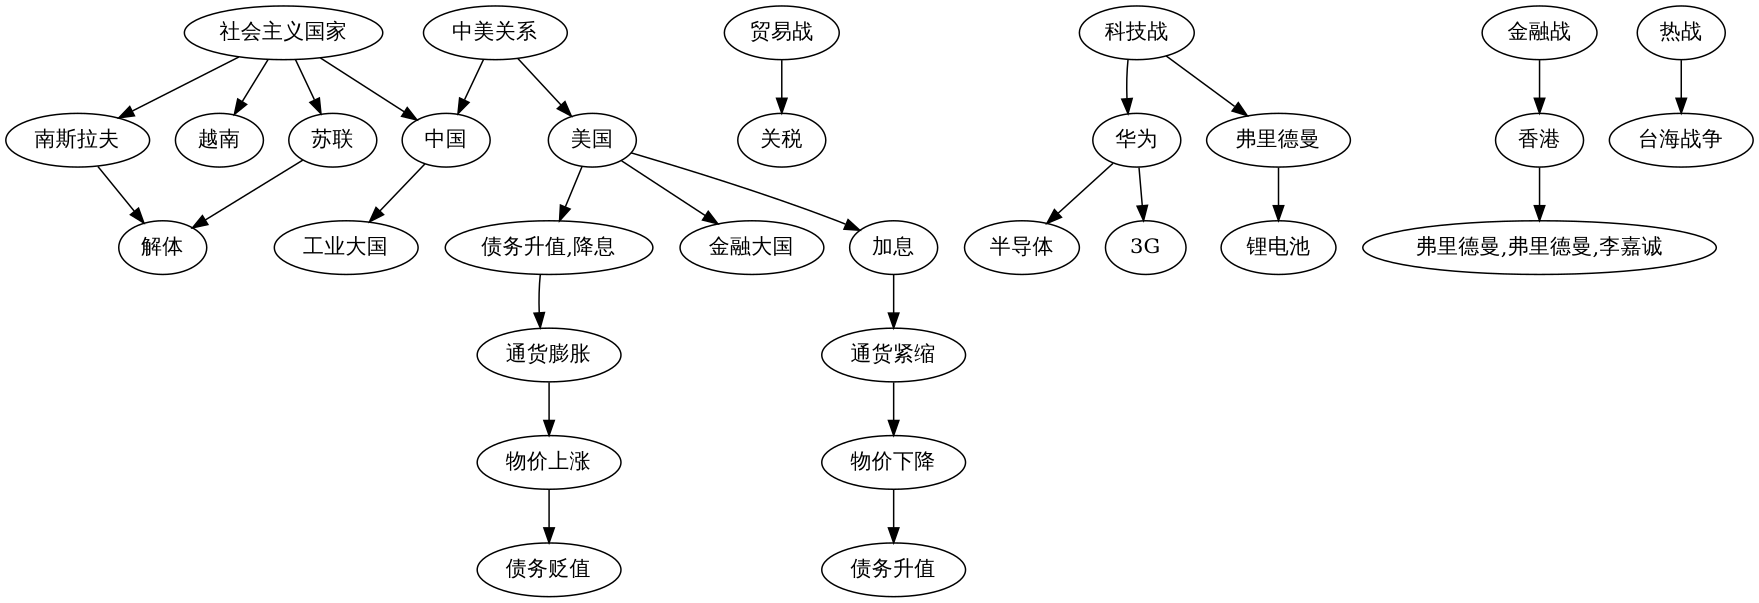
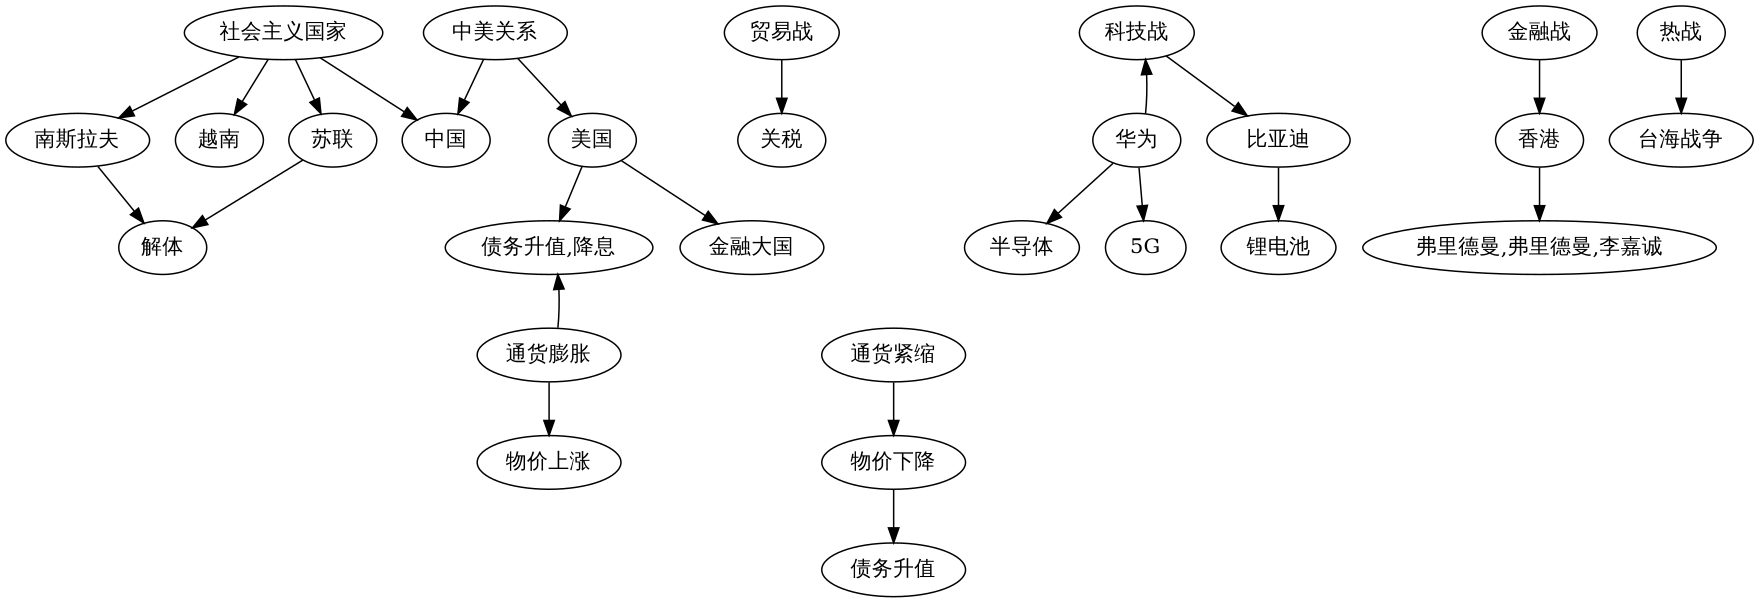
  digraph {
    "社会主义国家"
    "中国"
    "苏联"
    "南斯拉夫"
    "越南"
-   "工业大国"
    "解体"
    "中美关系"
    "美国"
    "金融大国"
-   "加息"
    n12 [label="债务升值,降息"]
    "通货紧缩"
    "通货膨胀"
    "贸易战"
    "关税"
    "科技战"
    "华为"
-   "比亚迪" [label="弗里德曼"]
+   "比亚迪"
    "半导体"
-   "5G" [label="3G"]
+   "5G"
    "锂电池"
    "金融战"
    "香港"
    n25 [label="弗里德曼,弗里德曼,李嘉诚"]
    "热战"
    "台海战争"
    "物价下降"
    "债务升值"
    "物价上涨"
-   "债务贬值"
    "社会主义国家" -> "中国"
    "社会主义国家" -> "苏联"
    "社会主义国家" -> "南斯拉夫"
    "社会主义国家" -> "越南"
-   "中国" -> "工业大国"
    "苏联" -> "解体"
    "南斯拉夫" -> "解体"
    "中美关系" -> "中国"
    "中美关系" -> "美国"
    "美国" -> "金融大国"
-   "美国" -> "加息"
    "美国" -> n12
-   "加息" -> "通货紧缩"
-   n12 -> "通货膨胀"
+   "通货膨胀" -> n12
    "通货紧缩" -> "物价下降"
    "通货膨胀" -> "物价上涨"
    "贸易战" -> "关税"
-   "科技战" -> "华为"
+   "华为" -> "科技战"
    "科技战" -> "比亚迪"
    "华为" -> "半导体"
    "华为" -> "5G"
    "比亚迪" -> "锂电池"
    "金融战" -> "香港"
    "香港" -> n25
    "热战" -> "台海战争"
    "物价下降" -> "债务升值"
-   "物价上涨" -> "债务贬值"
  }
